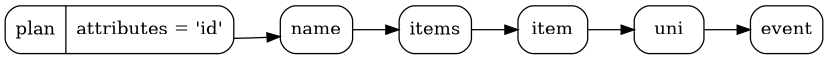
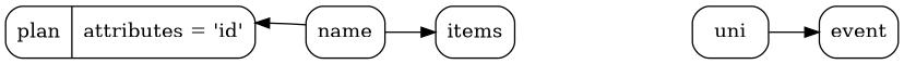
  digraph {
    rankdir=LR
    node [shape=Mrecord]
    n1 [label="{plan | attributes = 'id'}"]
    n2 [label=name]
    n3 [label=items]
-   n4 [label=item]
    n5 [label=uni]
    n6 [label=event]
    subgraph sub_1 {
      n1
      n2
      n3
-     n4
      n5
      n6
    }
-   n1 -> n2
+   n2 -> n1
    n2 -> n3
-   n3 -> n4
-   n4 -> n5
    n5 -> n6
  }
